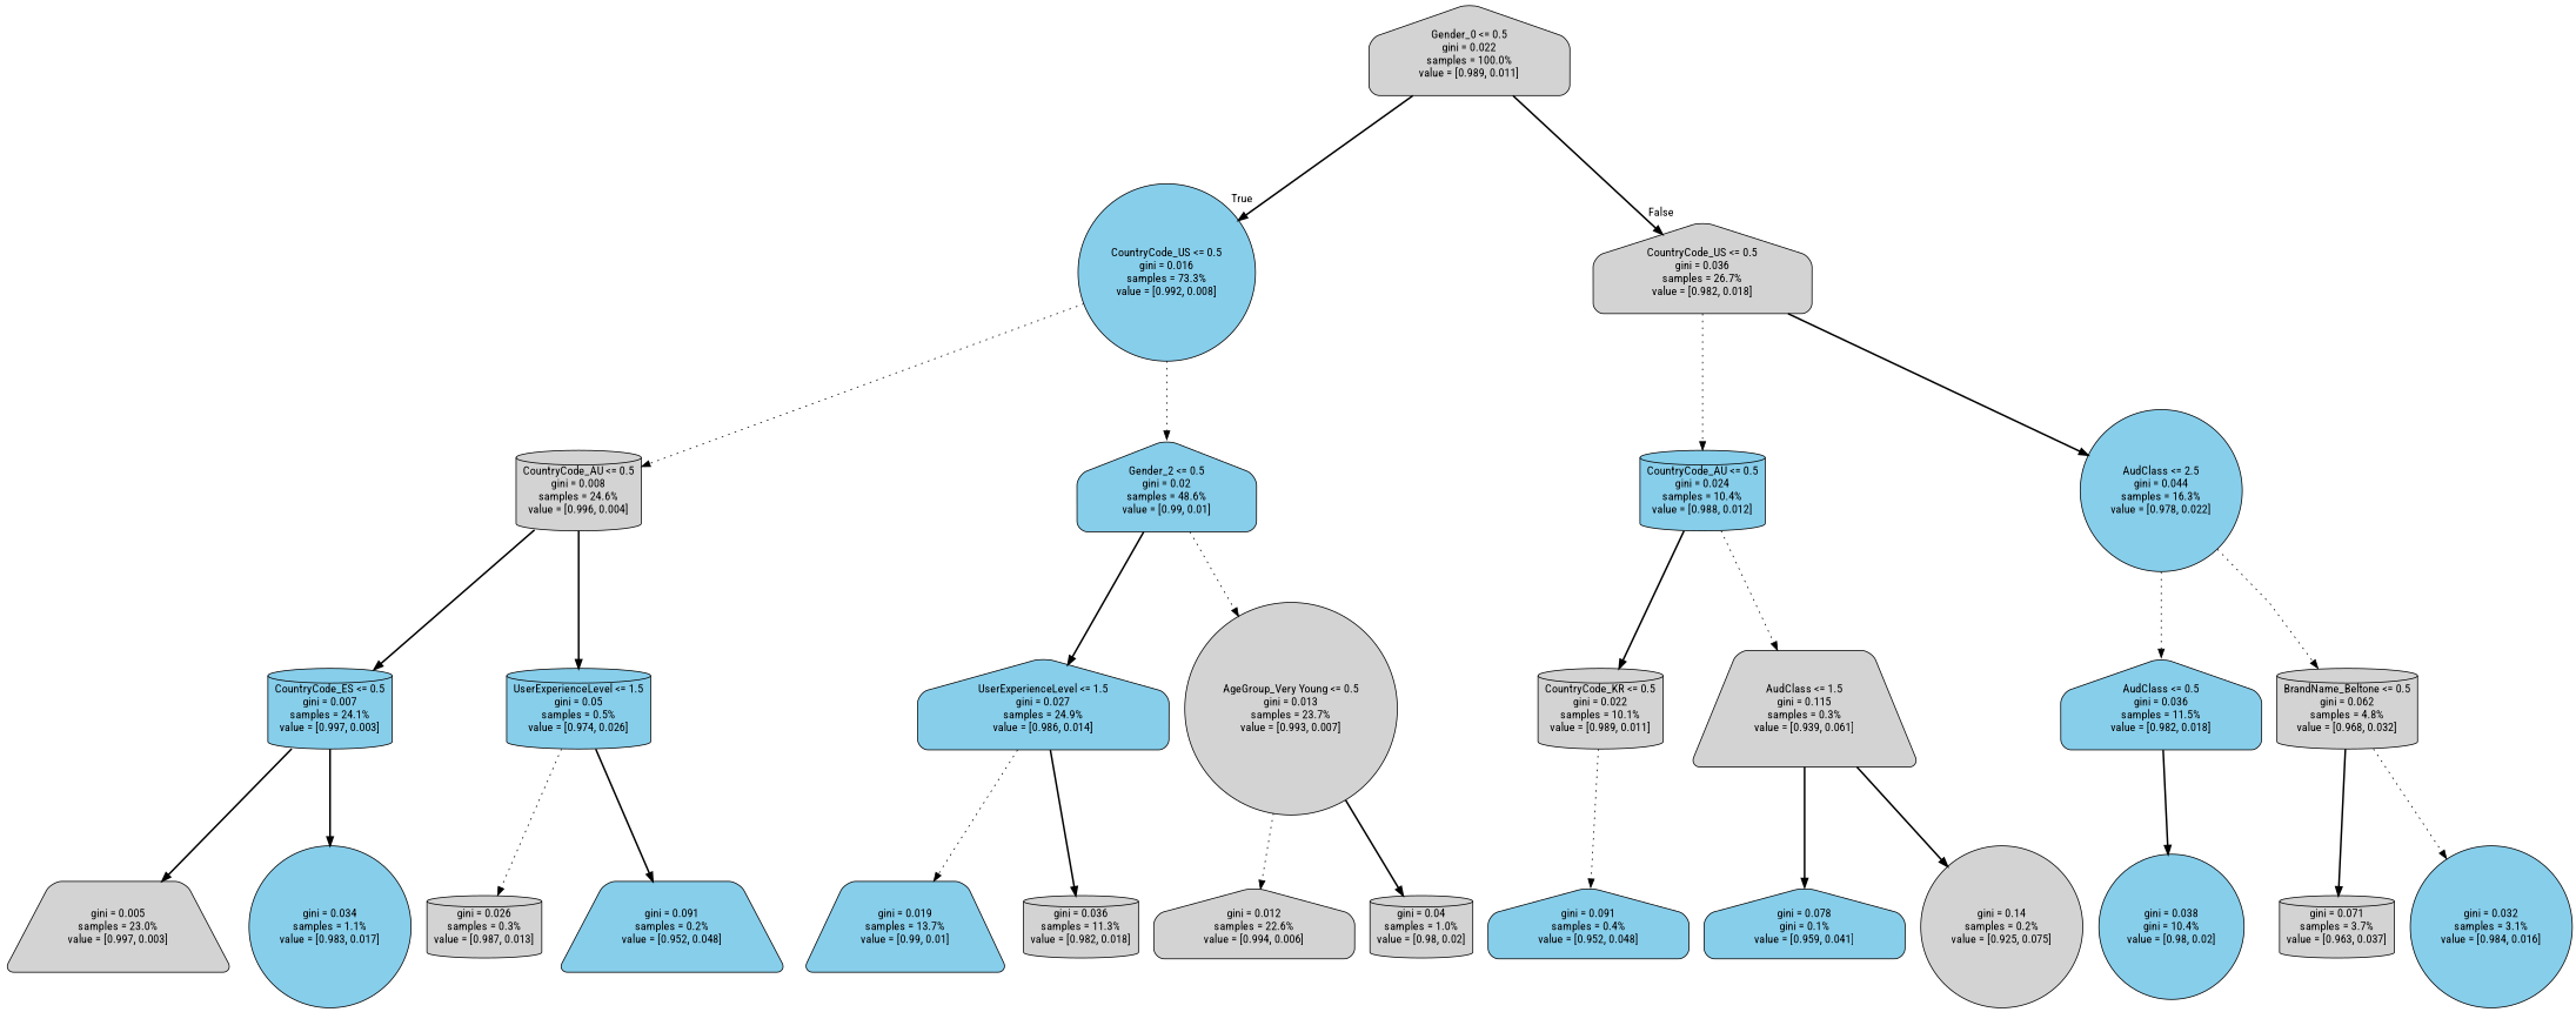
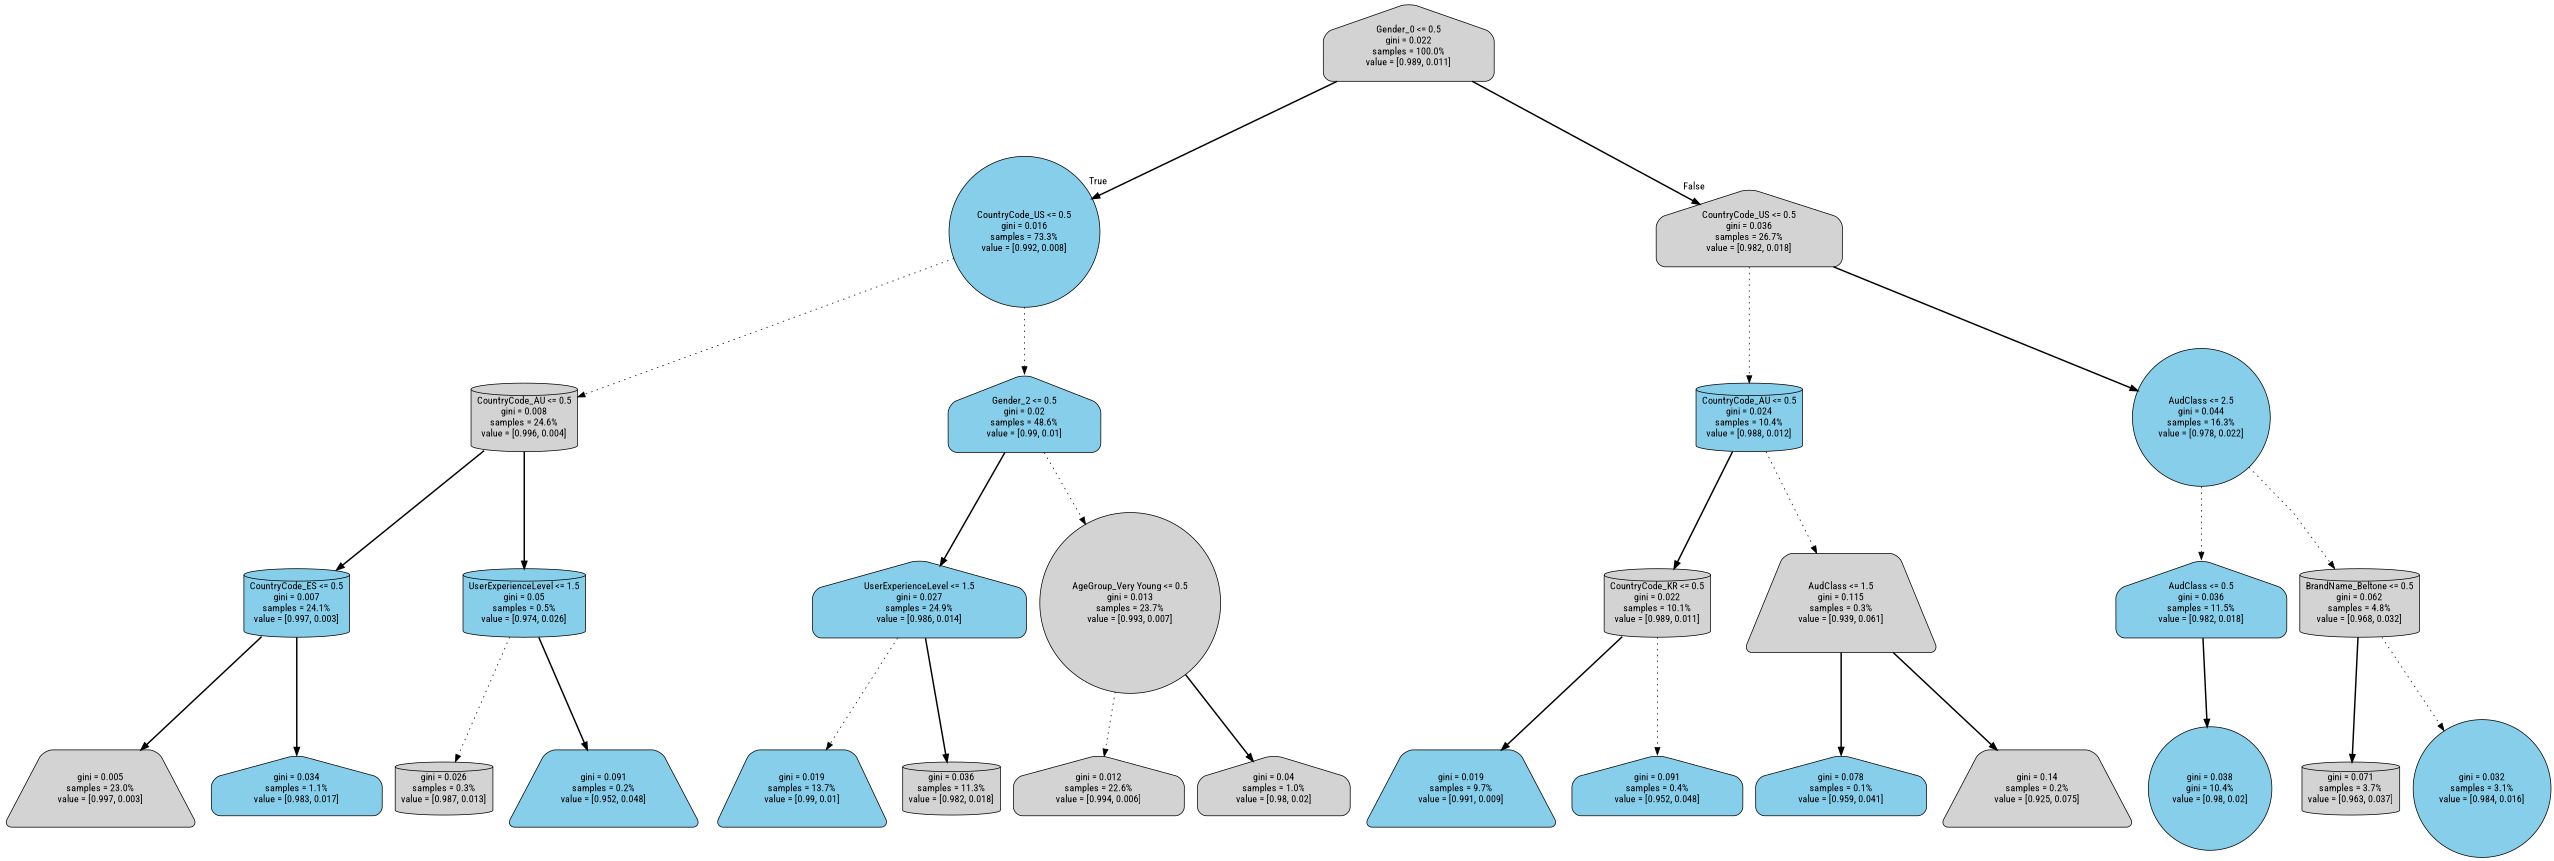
  digraph {
    fontname="Roboto Condensed"
    ranksep=equally
    splines=polyline
    node [color=black fillcolor=skyblue fontname="Roboto Condensed" shape=cylinder style="rounded,filled"]
    edge [fontname="Roboto Condensed" style=bold]
    n1 [fillcolor=lightgrey label="Gender_0 <= 0.5\ngini = 0.022\nsamples = 100.0%\nvalue = [0.989, 0.011]" shape=house]
    n2 [label="CountryCode_US <= 0.5\ngini = 0.016\nsamples = 73.3%\nvalue = [0.992, 0.008]" shape=circle]
    n3 [fillcolor=lightgrey label="CountryCode_US <= 0.5\ngini = 0.036\nsamples = 26.7%\nvalue = [0.982, 0.018]" shape=house]
    n4 [fillcolor=lightgrey label="CountryCode_AU <= 0.5\ngini = 0.008\nsamples = 24.6%\nvalue = [0.996, 0.004]"]
    n5 [label="Gender_2 <= 0.5\ngini = 0.02\nsamples = 48.6%\nvalue = [0.99, 0.01]" shape=house]
    n6 [label="CountryCode_AU <= 0.5\ngini = 0.024\nsamples = 10.4%\nvalue = [0.988, 0.012]"]
    n7 [label="AudClass <= 2.5\ngini = 0.044\nsamples = 16.3%\nvalue = [0.978, 0.022]" shape=circle]
    n8 [label="CountryCode_ES <= 0.5\ngini = 0.007\nsamples = 24.1%\nvalue = [0.997, 0.003]"]
    n9 [label="UserExperienceLevel <= 1.5\ngini = 0.05\nsamples = 0.5%\nvalue = [0.974, 0.026]"]
    n10 [label="UserExperienceLevel <= 1.5\ngini = 0.027\nsamples = 24.9%\nvalue = [0.986, 0.014]" shape=house]
    n11 [fillcolor=lightgrey label="AgeGroup_Very Young <= 0.5\ngini = 0.013\nsamples = 23.7%\nvalue = [0.993, 0.007]" shape=circle]
    n12 [fillcolor=lightgrey label="CountryCode_KR <= 0.5\ngini = 0.022\nsamples = 10.1%\nvalue = [0.989, 0.011]"]
    n13 [fillcolor=lightgrey label="AudClass <= 1.5\ngini = 0.115\nsamples = 0.3%\nvalue = [0.939, 0.061]" shape=trapezium]
    n14 [label="AudClass <= 0.5\ngini = 0.036\nsamples = 11.5%\nvalue = [0.982, 0.018]" shape=house]
    n15 [fillcolor=lightgrey label="BrandName_Beltone <= 0.5\ngini = 0.062\nsamples = 4.8%\nvalue = [0.968, 0.032]"]
    n16 [fillcolor=lightgrey label="gini = 0.005\nsamples = 23.0%\nvalue = [0.997, 0.003]" shape=trapezium]
-   n17 [label="gini = 0.034\nsamples = 1.1%\nvalue = [0.983, 0.017]" shape=circle]
+   n17 [label="gini = 0.034\nsamples = 1.1%\nvalue = [0.983, 0.017]" shape=house]
    n18 [fillcolor=lightgrey label="gini = 0.026\nsamples = 0.3%\nvalue = [0.987, 0.013]"]
    n19 [label="gini = 0.091\nsamples = 0.2%\nvalue = [0.952, 0.048]" shape=trapezium]
    n20 [label="gini = 0.019\nsamples = 13.7%\nvalue = [0.99, 0.01]" shape=trapezium]
    n21 [fillcolor=lightgrey label="gini = 0.036\nsamples = 11.3%\nvalue = [0.982, 0.018]"]
    n22 [fillcolor=lightgrey label="gini = 0.012\nsamples = 22.6%\nvalue = [0.994, 0.006]" shape=house]
-   n23 [fillcolor=lightgrey label="gini = 0.04\nsamples = 1.0%\nvalue = [0.98, 0.02]"]
+   n23 [fillcolor=lightgrey label="gini = 0.04\nsamples = 1.0%\nvalue = [0.98, 0.02]" shape=house]
+   n24 [label="gini = 0.019\nsamples = 9.7%\nvalue = [0.991, 0.009]" shape=trapezium]
    n25 [label="gini = 0.091\nsamples = 0.4%\nvalue = [0.952, 0.048]" shape=house]
-   n26 [label="gini = 0.078\ngini = 0.1%\nvalue = [0.959, 0.041]" shape=house]
-   n27 [fillcolor=lightgrey label="gini = 0.14\nsamples = 0.2%\nvalue = [0.925, 0.075]" shape=circle]
+   n26 [label="gini = 0.078\nsamples = 0.1%\nvalue = [0.959, 0.041]" shape=house]
+   n27 [fillcolor=lightgrey label="gini = 0.14\nsamples = 0.2%\nvalue = [0.925, 0.075]" shape=trapezium]
    n28 [label="gini = 0.038\ngini = 10.4%\nvalue = [0.98, 0.02]" shape=circle]
    n29 [fillcolor=lightgrey label="gini = 0.071\nsamples = 3.7%\nvalue = [0.963, 0.037]"]
    n30 [label="gini = 0.032\nsamples = 3.1%\nvalue = [0.984, 0.016]" shape=circle]
    subgraph sub_1 {
      rank=same
      n1
    }
    subgraph sub_2 {
      rank=same
      n2
      n3
    }
    subgraph sub_3 {
      rank=same
      n4
      n5
      n6
      n7
    }
    subgraph sub_4 {
      rank=same
      n8
      n9
      n10
      n11
      n12
      n13
      n14
      n15
    }
    subgraph sub_5 {
      rank=same
      n16
      n17
      n18
      n19
      n20
      n21
      n22
      n23
+     n24
      n25
      n26
      n27
      n28
      n29
      n30
    }
    n1 -> n2 [headlabel=True labelangle=45 labeldistance=2.5]
    n1 -> n3 [headlabel=False labelangle=-45 labeldistance=2.5]
    n2 -> n4 [style=dotted]
    n2 -> n5 [style=dotted]
    n3 -> n6 [style=dotted]
    n3 -> n7
    n4 -> n8
    n4 -> n9
    n5 -> n10
    n5 -> n11 [style=dotted]
    n6 -> n12
    n6 -> n13 [style=dotted]
    n7 -> n14 [style=dotted]
    n7 -> n15 [style=dotted]
    n8 -> n16
    n8 -> n17
    n9 -> n18 [style=dotted]
    n9 -> n19
    n10 -> n20 [style=dotted]
    n10 -> n21
    n11 -> n22 [style=dotted]
    n11 -> n23
+   n12 -> n24
    n12 -> n25 [style=dotted]
    n13 -> n26
    n13 -> n27
    n14 -> n28
    n15 -> n29
    n15 -> n30 [style=dotted]
  }
